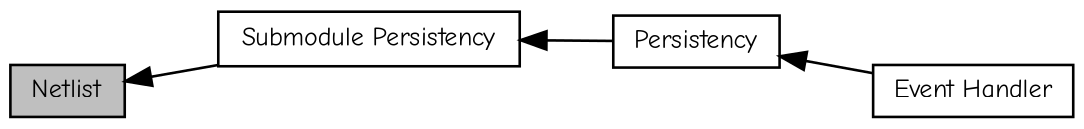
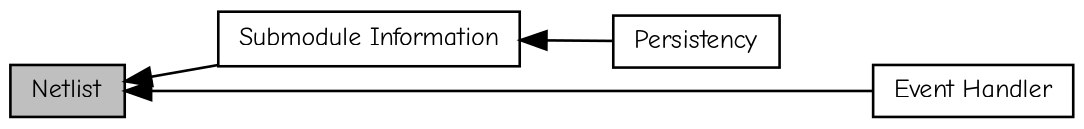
  digraph {
    fontname="Comic Neue"
    rankdir=LR
    node [color=black fillcolor=white fontname="Comic Neue" fontsize=10 shape=record style=filled]
    edge [dir=back fontname="Comic Neue" fontsize=10 labelfontname=Helvetica labelfontsize=10 shape=plaintext style=solid]
-   n1 [height=0.2 label="Submodule Persistency" width=0.4]
+   n1 [height=0.2 label="Submodule Information" width=0.4]
    n2 [height=0.2 label=Persistency width=0.4]
    n3 [fillcolor=grey75 fontcolor=black height=0.2 label=Netlist width=0.4]
    n4 [height=0.2 label="Event Handler" width=0.4]
    n1 -> n2
    n3 -> n1
-   n2 -> n4
+   n3 -> n4
  }
